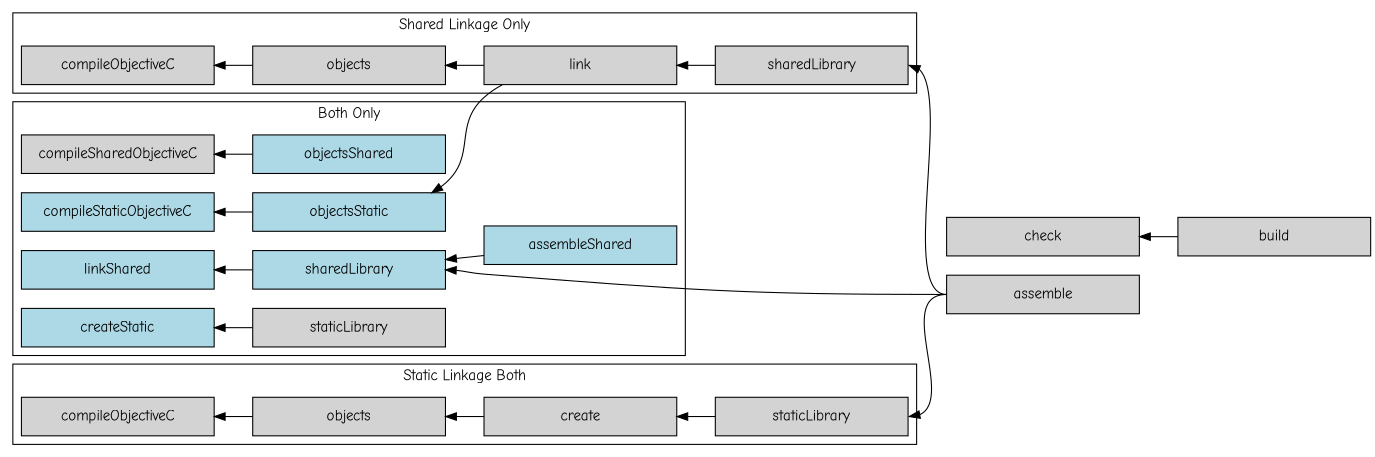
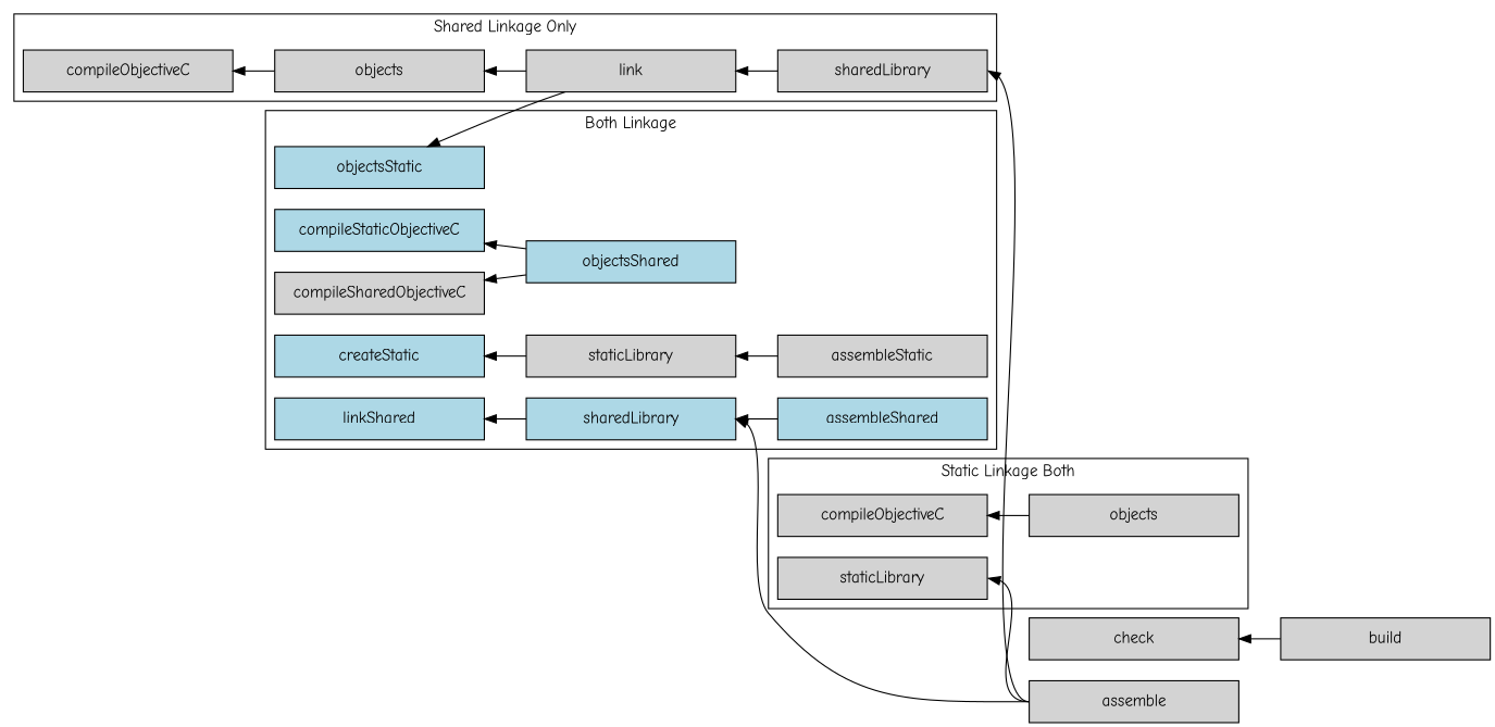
  digraph {
    fontname="Comic Neue"
    rankdir=LR
    node [fillcolor=lightgrey fixedsize=true fontname="Comic Neue" shape=rectangle style=filled]
    edge [fontname="Comic Neue" dir=back]
    assemble [height=0.5 width=2.5]
    check [height=0.5 width=2.5]
    n3 [height=0.5 label=compileObjectiveC width=2.5]
    n4 [height=0.5 label=objects width=2.5]
    n5 [height=0.5 label=link width=2.5]
    sharedLibrary [height=0.5 width=2.5]
    n7 [height=0.5 label=compileObjectiveC width=2.5]
    n8 [height=0.5 label=objects width=2.5]
-   n9 [height=0.5 label=create width=2.5]
    staticLibrary [height=0.5 width=2.5]
    n11 [height=0.5 label=compileSharedObjectiveC width=2.5]
    n12 [fillcolor=lightblue height=0.5 label=objectsShared width=2.5]
    n13 [fillcolor=lightblue height=0.5 label=compileStaticObjectiveC width=2.5]
    n14 [fillcolor=lightblue height=0.5 label=objectsStatic width=2.5]
    n15 [fillcolor=lightblue height=0.5 label=linkShared width=2.5]
    n16 [fillcolor=lightblue height=0.5 label=createStatic width=2.5]
    n17 [fillcolor=lightblue height=0.5 label=sharedLibrary width=2.5]
    n18 [height=0.5 label=staticLibrary width=2.5]
    n19 [fillcolor=lightblue height=0.5 label=assembleShared width=2.5]
+   n20 [height=0.5 label=assembleStatic width=2.5]
    build [height=0.5 width=2.5]
    subgraph sub_1 {
      rank=same
      assemble
      check
    }
    subgraph cluster_2 {
      color=black
      label="Shared Linkage Only"
      n3
      n4
      n5
      sharedLibrary
    }
    subgraph cluster_3 {
      color=black
      label="Static Linkage Both"
      n7
      n8
-     n9
      staticLibrary
    }
    subgraph cluster_4 {
      color=black
-     label="Both Only"
+     label="Both Linkage"
      n11
      n12
      n13
      n14
      n15
      n16
      n17
      n18
      n19
+     n20
    }
    check -> assemble [style=invis dir=""]
    check -> build
    n3 -> n4
    n4 -> n5
    n5 -> sharedLibrary
    sharedLibrary -> assemble [headport=w tailport=e]
    n7 -> n8
-   n8 -> n9
-   n9 -> staticLibrary
    staticLibrary -> assemble [headport=w tailport=e]
    n11 -> n12
-   n13 -> n14
+   n13 -> n12
    n14 -> n5
    n15 -> n17
    n16 -> n18
    n17 -> assemble [headport=w tailport=e]
    n17 -> n19
+   n18 -> n20
  }
